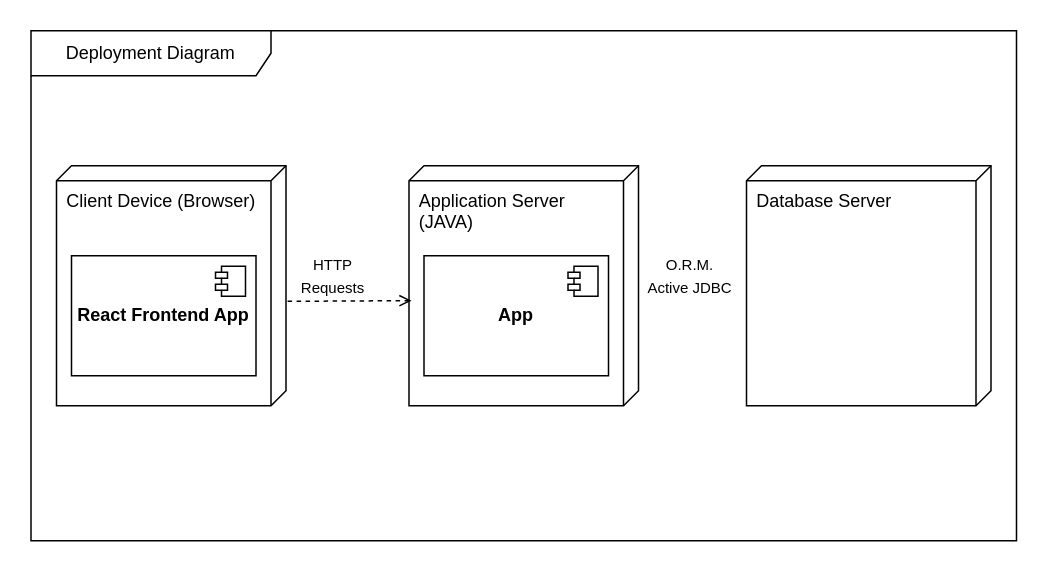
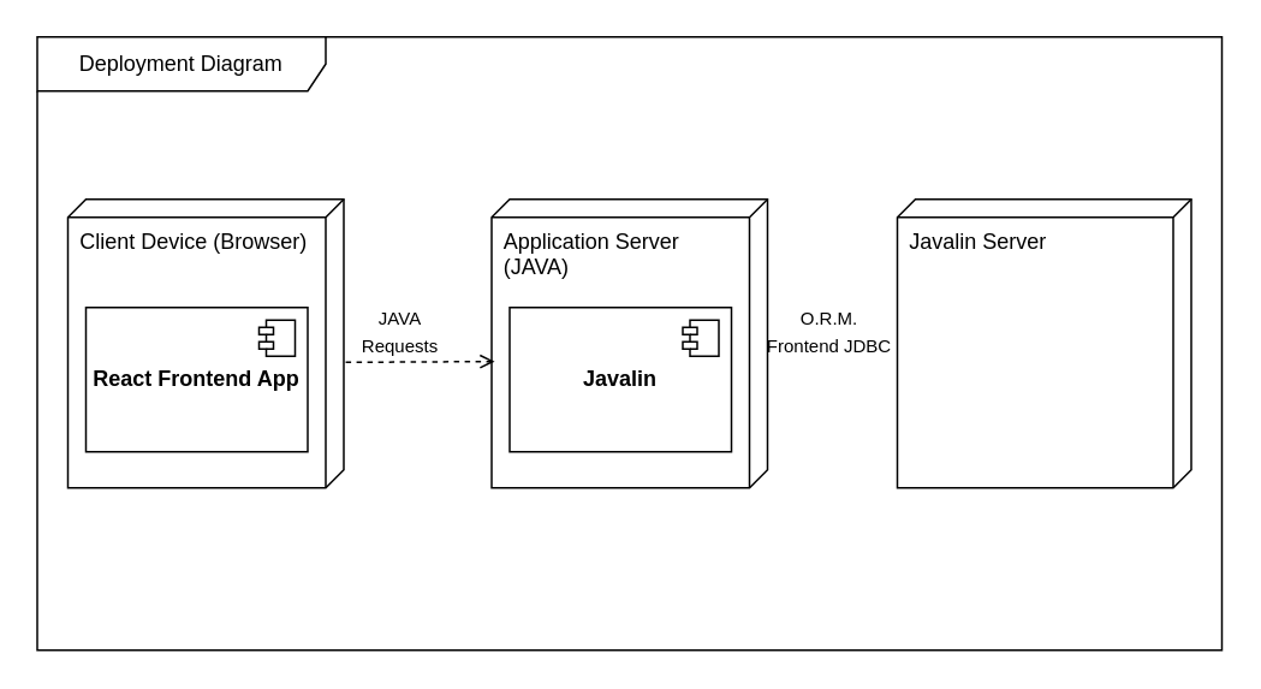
  <mxCell id="0" />
  <mxCell id="1" parent="0" />
  <mxCell id="2" value="Deployment Diagram" style="shape=umlFrame;whiteSpace=wrap;html=1;pointerEvents=0;recursiveResize=0;container=1;collapsible=0;width=160;" parent="1" vertex="1"><mxGeometry x="20" y="20" width="657" height="340" as="geometry" /></mxCell>
  <mxCell id="3" value="" style="group" parent="2" vertex="1" connectable="0"><mxGeometry x="37" y="90" width="153" height="160" as="geometry" /></mxCell>
  <mxCell id="4" value="" style="group" parent="3" vertex="1" connectable="0"><mxGeometry x="-20" width="153" height="160" as="geometry" /></mxCell>
  <mxCell id="5" value="Client Device (Browser)" style="verticalAlign=top;align=left;shape=cube;size=10;direction=south;fontStyle=0;html=1;boundedLbl=1;spacingLeft=5;whiteSpace=wrap;" parent="4" vertex="1"><mxGeometry width="153" height="160" as="geometry" /></mxCell>
  <mxCell id="6" value="&lt;b&gt;React Frontend App&lt;/b&gt;" style="html=1;dropTarget=0;whiteSpace=wrap;" parent="4" vertex="1"><mxGeometry x="10" y="60" width="123" height="80" as="geometry" /></mxCell>
  <mxCell id="7" value="" style="shape=module;jettyWidth=8;jettyHeight=4;" parent="6" vertex="1"><mxGeometry x="1" width="20" height="20" relative="1" as="geometry"><mxPoint x="-27" y="7" as="offset" /></mxGeometry></mxCell>
  <mxCell id="8" value="" style="group" parent="2" vertex="1" connectable="0"><mxGeometry x="252" y="90" width="153" height="160" as="geometry" /></mxCell>
  <mxCell id="9" value="" style="group" parent="8" vertex="1" connectable="0"><mxGeometry width="153" height="160" as="geometry" /></mxCell>
  <mxCell id="10" value="Application Server (JAVA)" style="verticalAlign=top;align=left;shape=cube;size=10;direction=south;fontStyle=0;html=1;boundedLbl=1;spacingLeft=5;whiteSpace=wrap;" parent="9" vertex="1"><mxGeometry width="153" height="160" as="geometry" /></mxCell>
- <mxCell id="11" value="&lt;b&gt;App&lt;/b&gt;" style="html=1;dropTarget=0;whiteSpace=wrap;" parent="9" vertex="1"><mxGeometry x="10" y="60" width="123" height="80" as="geometry" /></mxCell>
+ <mxCell id="11" value="&lt;b&gt;Javalin&lt;/b&gt;" style="html=1;dropTarget=0;whiteSpace=wrap;" parent="9" vertex="1"><mxGeometry x="10" y="60" width="123" height="80" as="geometry" /></mxCell>
  <mxCell id="12" value="" style="shape=module;jettyWidth=8;jettyHeight=4;" parent="11" vertex="1"><mxGeometry x="1" width="20" height="20" relative="1" as="geometry"><mxPoint x="-27" y="7" as="offset" /></mxGeometry></mxCell>
  <mxCell id="13" value="" style="group" parent="2" vertex="1" connectable="0"><mxGeometry x="477" y="90" width="163" height="160" as="geometry" /></mxCell>
- <mxCell id="14" value="Database Server" style="verticalAlign=top;align=left;shape=cube;size=10;direction=south;fontStyle=0;html=1;boundedLbl=1;spacingLeft=5;whiteSpace=wrap;" parent="13" vertex="1"><mxGeometry width="163" height="160" as="geometry" /></mxCell>
+ <mxCell id="14" value="Javalin Server" style="verticalAlign=top;align=left;shape=cube;size=10;direction=south;fontStyle=0;html=1;boundedLbl=1;spacingLeft=5;whiteSpace=wrap;" parent="13" vertex="1"><mxGeometry width="163" height="160" as="geometry" /></mxCell>
  <mxCell id="15" value="" style="html=1;verticalAlign=bottom;labelBackgroundColor=none;endArrow=open;endFill=0;dashed=1;rounded=0;entryX=0.562;entryY=0.989;entryDx=0;entryDy=0;entryPerimeter=0;exitX=0.565;exitY=-0.007;exitDx=0;exitDy=0;exitPerimeter=0;" parent="2" source="5" target="10" edge="1"><mxGeometry width="160" relative="1" as="geometry"><mxPoint x="207" y="180" as="sourcePoint" /><mxPoint x="347" y="180" as="targetPoint" /></mxGeometry></mxCell>
- <mxCell id="16" value="&lt;font style=&quot;font-size: 10px;&quot;&gt;HTTP&lt;/font&gt;&lt;div&gt;&lt;font style=&quot;font-size: 10px;&quot;&gt;Requests&lt;/font&gt;&lt;/div&gt;" style="text;html=1;align=center;verticalAlign=middle;resizable=0;points=[];autosize=1;strokeColor=none;fillColor=none;" parent="2" vertex="1"><mxGeometry x="166" y="143" width="70" height="40" as="geometry" /></mxCell>
- <mxCell id="17" value="&lt;div&gt;&lt;font style=&quot;font-size: 10px;&quot;&gt;O.R.M.&lt;/font&gt;&lt;/div&gt;&lt;font style=&quot;font-size: 10px;&quot;&gt;Active JDBC&lt;/font&gt;" style="text;html=1;align=center;verticalAlign=middle;resizable=0;points=[];autosize=1;strokeColor=none;fillColor=none;" parent="1" vertex="1"><mxGeometry x="419" y="163" width="80" height="40" as="geometry" /></mxCell>
+ <mxCell id="16" value="&lt;font style=&quot;font-size: 10px;&quot;&gt;JAVA&lt;/font&gt;&lt;div&gt;&lt;font style=&quot;font-size: 10px;&quot;&gt;Requests&lt;/font&gt;&lt;/div&gt;" style="text;html=1;align=center;verticalAlign=middle;resizable=0;points=[];autosize=1;strokeColor=none;fillColor=none;" parent="2" vertex="1"><mxGeometry x="166" y="143" width="70" height="40" as="geometry" /></mxCell>
+ <mxCell id="17" value="&lt;div&gt;&lt;font style=&quot;font-size: 10px;&quot;&gt;O.R.M.&lt;/font&gt;&lt;/div&gt;&lt;font style=&quot;font-size: 10px;&quot;&gt;Frontend JDBC&lt;/font&gt;" style="text;html=1;align=center;verticalAlign=middle;resizable=0;points=[];autosize=1;strokeColor=none;fillColor=none;" parent="1" vertex="1"><mxGeometry x="419" y="163" width="80" height="40" as="geometry" /></mxCell>
